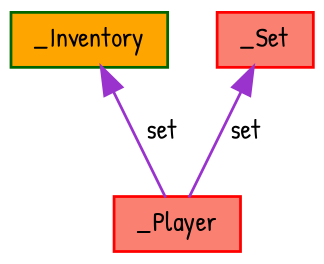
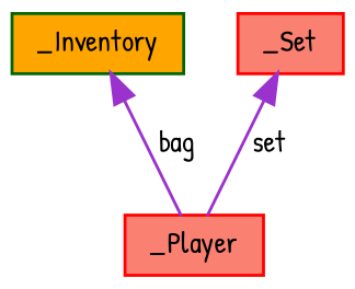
  digraph {
    fontname="Patrick Hand"
    node [color=red fillcolor=salmon fontname="Patrick Hand" fontsize=10 shape=record style=filled]
    edge [color=darkorchid3 dir=back fontname="Patrick Hand" fontsize=10 labelfontname=Helvetica labelfontsize=10 style=solid]
    n1 [fontcolor=black height=0.2 label=_Player width=0.4]
    n2 [color=darkgreen fillcolor=orange height=0.2 label=_Inventory width=0.4]
    n3 [height=0.2 label=_Set width=0.4]
-   n2 -> n1 [label=" set"]
+   n2 -> n1 [label=" bag"]
    n3 -> n1 [label=" set"]
  }
